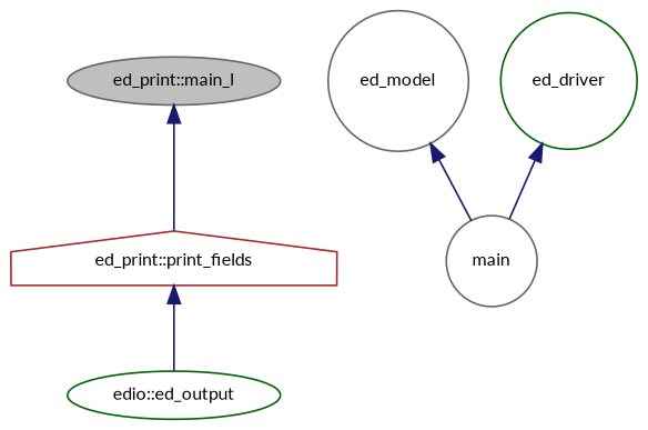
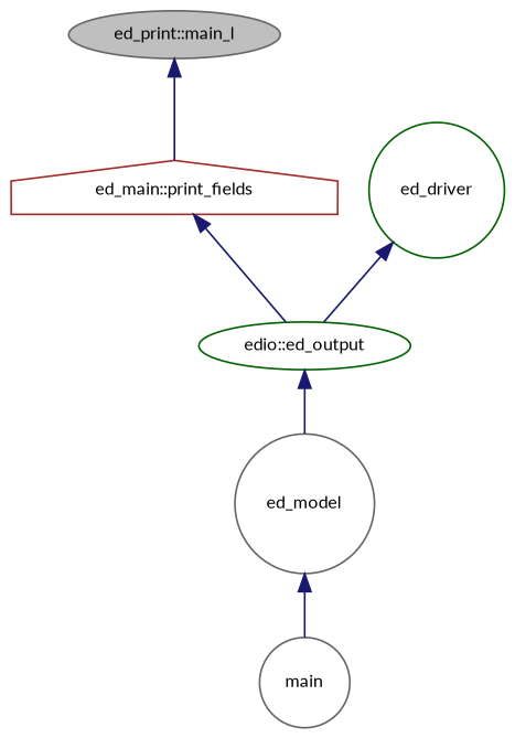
  digraph {
    fontname=Lato
    rankdir=TB
    node [color=gray40 fillcolor=white fontname=Lato fontsize=10 shape=circle style=filled]
    edge [color=midnightblue dir=back fontname=Lato fontsize=10 labelfontname=Helvetica labelfontsize=10 style=solid]
    n1 [fillcolor=grey75 fontcolor=black height=0.2 label="ed_print::main_l" shape=ellipse width=0.4]
-   n2 [color=brown height=0.2 label="ed_print::print_fields" shape=house width=0.4]
+   n2 [color=brown height=0.2 label="ed_main::print_fields" shape=house width=0.4]
    n3 [color=darkgreen height=0.2 label="edio::ed_output" shape=ellipse width=0.4]
    n4 [height=0.2 label=ed_model width=0.4]
    n5 [height=0.2 label=main width=0.4]
    n6 [color=darkgreen height=0.2 label=ed_driver width=0.4]
    n1 -> n2
    n2 -> n3
+   n3 -> n4
    n4 -> n5
-   n6 -> n5
+   n6 -> n3
  }
